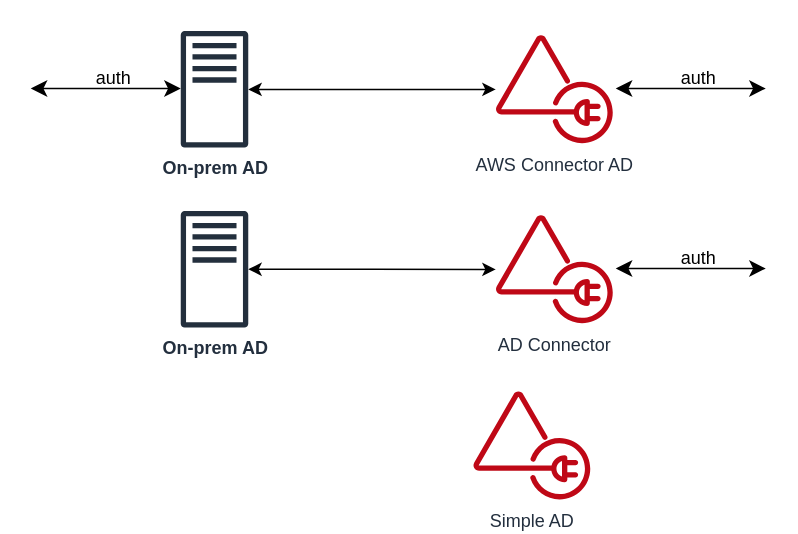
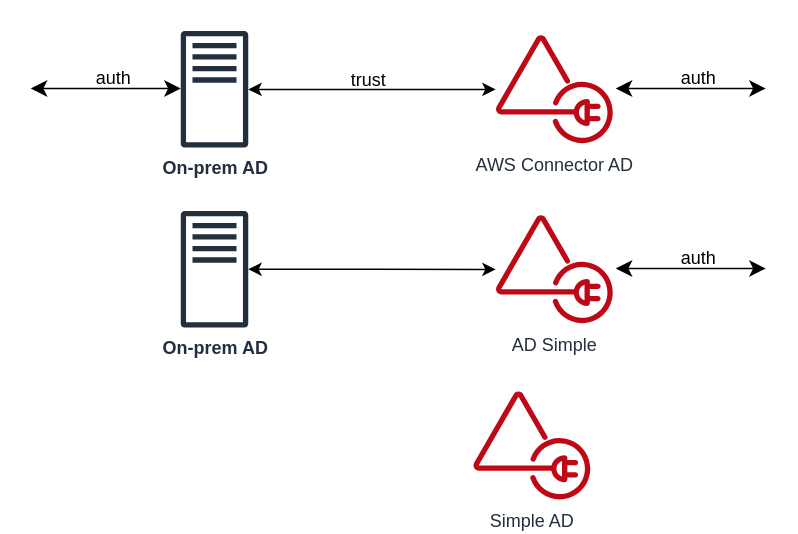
  <mxCell id="0" />
  <mxCell id="1" parent="0" />
  <mxCell id="2" style="edgeStyle=orthogonalEdgeStyle;rounded=0;orthogonalLoop=1;jettySize=auto;html=1;startArrow=classic;startFill=1;" parent="1" source="3" target="4" edge="1"><mxGeometry relative="1" as="geometry" /></mxCell>
  <mxCell id="3" value="On-prem AD" style="sketch=0;outlineConnect=0;fontColor=#232F3E;gradientColor=none;fillColor=#232F3D;strokeColor=none;dashed=0;verticalLabelPosition=bottom;verticalAlign=top;align=center;html=1;fontSize=12;fontStyle=1;aspect=fixed;pointerEvents=1;shape=mxgraph.aws4.traditional_server;" parent="1" vertex="1"><mxGeometry x="120" y="20" width="45" height="78" as="geometry" /></mxCell>
  <mxCell id="4" value="AWS Connector AD" style="sketch=0;outlineConnect=0;fontColor=#232F3E;gradientColor=none;fillColor=#BF0816;strokeColor=none;dashed=0;verticalLabelPosition=bottom;verticalAlign=top;align=center;html=1;fontSize=12;fontStyle=0;aspect=fixed;pointerEvents=1;shape=mxgraph.aws4.ad_connector;" parent="1" vertex="1"><mxGeometry x="330" y="22.5" width="78" height="73" as="geometry" /></mxCell>
+ <mxCell id="5" value="trust" style="text;html=1;align=center;verticalAlign=middle;resizable=0;points=[];autosize=1;strokeColor=none;fillColor=none;" parent="1" vertex="1"><mxGeometry x="220" y="38" width="50" height="30" as="geometry" /></mxCell>
  <mxCell id="6" value="" style="edgeStyle=none;orthogonalLoop=1;jettySize=auto;html=1;endArrow=classic;startArrow=classic;endSize=8;startSize=8;rounded=0;" parent="1" edge="1"><mxGeometry width="100" relative="1" as="geometry"><mxPoint x="20" y="58.5" as="sourcePoint" /><mxPoint x="120" y="58.5" as="targetPoint" /><Array as="points" /></mxGeometry></mxCell>
  <mxCell id="7" value="auth" style="text;html=1;align=center;verticalAlign=middle;resizable=0;points=[];autosize=1;strokeColor=none;fillColor=none;" parent="1" vertex="1"><mxGeometry x="50" y="37" width="50" height="30" as="geometry" /></mxCell>
  <mxCell id="8" value="" style="edgeStyle=none;orthogonalLoop=1;jettySize=auto;html=1;endArrow=classic;startArrow=classic;endSize=8;startSize=8;rounded=0;" parent="1" edge="1"><mxGeometry width="100" relative="1" as="geometry"><mxPoint x="410" y="58.5" as="sourcePoint" /><mxPoint x="510" y="58.5" as="targetPoint" /><Array as="points" /></mxGeometry></mxCell>
  <mxCell id="9" value="auth" style="text;html=1;align=center;verticalAlign=middle;resizable=0;points=[];autosize=1;strokeColor=none;fillColor=none;" parent="1" vertex="1"><mxGeometry x="440" y="37" width="50" height="30" as="geometry" /></mxCell>
  <mxCell id="10" style="edgeStyle=orthogonalEdgeStyle;rounded=0;orthogonalLoop=1;jettySize=auto;html=1;startArrow=classic;startFill=1;" parent="1" source="11" target="12" edge="1"><mxGeometry relative="1" as="geometry" /></mxCell>
  <mxCell id="11" value="On-prem AD" style="sketch=0;outlineConnect=0;fontColor=#232F3E;gradientColor=none;fillColor=#232F3D;strokeColor=none;dashed=0;verticalLabelPosition=bottom;verticalAlign=top;align=center;html=1;fontSize=12;fontStyle=1;aspect=fixed;pointerEvents=1;shape=mxgraph.aws4.traditional_server;" parent="1" vertex="1"><mxGeometry x="120" y="140" width="45" height="78" as="geometry" /></mxCell>
- <mxCell id="12" value="AD Connector" style="sketch=0;outlineConnect=0;fontColor=#232F3E;gradientColor=none;fillColor=#BF0816;strokeColor=none;dashed=0;verticalLabelPosition=bottom;verticalAlign=top;align=center;html=1;fontSize=12;fontStyle=0;aspect=fixed;pointerEvents=1;shape=mxgraph.aws4.ad_connector;" parent="1" vertex="1"><mxGeometry x="330" y="142.5" width="78" height="73" as="geometry" /></mxCell>
+ <mxCell id="12" value="AD Simple" style="sketch=0;outlineConnect=0;fontColor=#232F3E;gradientColor=none;fillColor=#BF0816;strokeColor=none;dashed=0;verticalLabelPosition=bottom;verticalAlign=top;align=center;html=1;fontSize=12;fontStyle=0;aspect=fixed;pointerEvents=1;shape=mxgraph.aws4.ad_connector;" parent="1" vertex="1"><mxGeometry x="330" y="142.5" width="78" height="73" as="geometry" /></mxCell>
  <mxCell id="13" value="" style="edgeStyle=none;orthogonalLoop=1;jettySize=auto;html=1;endArrow=classic;startArrow=classic;endSize=8;startSize=8;rounded=0;" parent="1" edge="1"><mxGeometry width="100" relative="1" as="geometry"><mxPoint x="410" y="178.5" as="sourcePoint" /><mxPoint x="510" y="178.5" as="targetPoint" /><Array as="points" /></mxGeometry></mxCell>
  <mxCell id="14" value="auth" style="text;html=1;align=center;verticalAlign=middle;resizable=0;points=[];autosize=1;strokeColor=none;fillColor=none;" parent="1" vertex="1"><mxGeometry x="440" y="157" width="50" height="30" as="geometry" /></mxCell>
  <mxCell id="15" value="Simple AD" style="sketch=0;outlineConnect=0;fontColor=#232F3E;gradientColor=none;fillColor=#BF0816;strokeColor=none;dashed=0;verticalLabelPosition=bottom;verticalAlign=top;align=center;html=1;fontSize=12;fontStyle=0;aspect=fixed;pointerEvents=1;shape=mxgraph.aws4.ad_connector;" parent="1" vertex="1"><mxGeometry x="315" y="260" width="78" height="73" as="geometry" /></mxCell>
